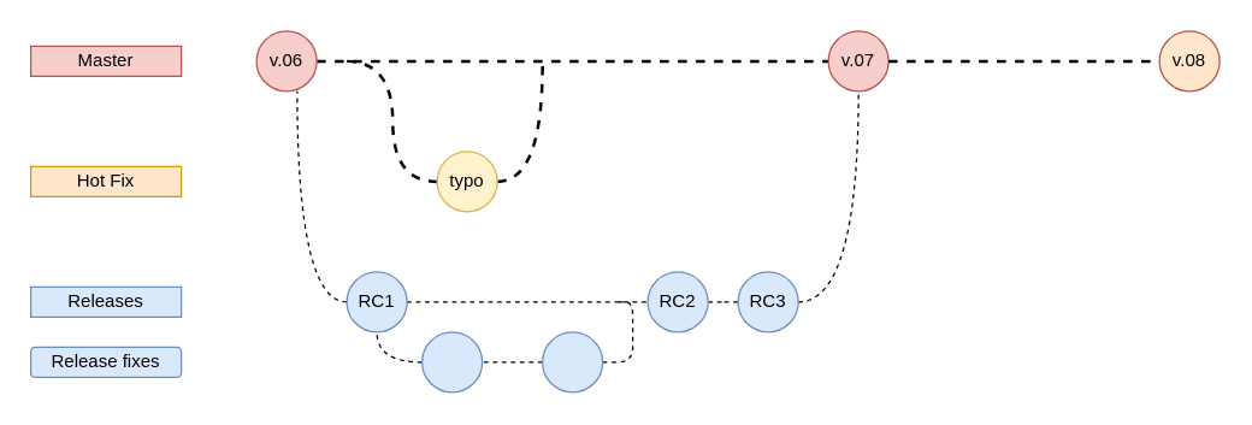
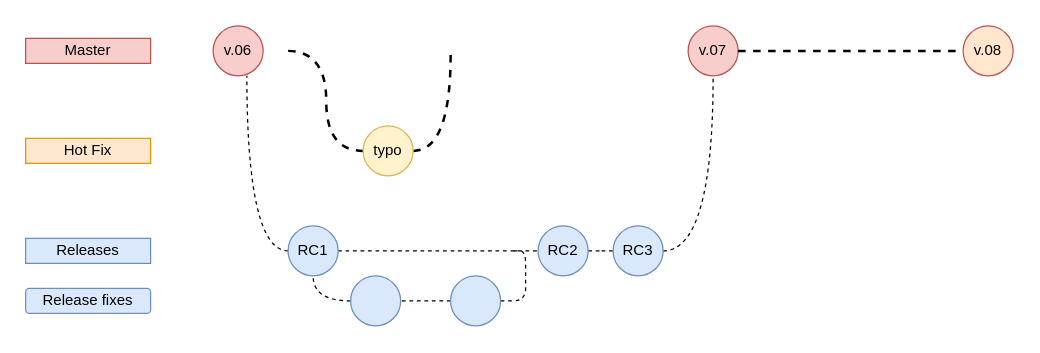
  <mxCell id="0" />
  <mxCell id="1" parent="0" />
- <mxCell id="2" value="" style="edgeStyle=orthogonalEdgeStyle;orthogonalLoop=1;jettySize=auto;html=1;fontFamily=Helvetica;fontSize=12;fontColor=default;rounded=0;dashed=1;strokeWidth=2;endArrow=none;endFill=0;" edge="1" parent="1" source="4" target="5"><mxGeometry relative="1" as="geometry" /></mxCell>
  <mxCell id="3" value="" style="edgeStyle=orthogonalEdgeStyle;orthogonalLoop=1;jettySize=auto;html=1;fontFamily=Helvetica;fontSize=12;fontColor=default;endArrow=none;endFill=0;dashed=1;strokeWidth=2;curved=1;entryX=0;entryY=0.5;entryDx=0;entryDy=0;" edge="1" parent="1" target="12"><mxGeometry relative="1" as="geometry"><mxPoint x="230" y="40" as="sourcePoint" /></mxGeometry></mxCell>
  <mxCell id="4" value="v.06" style="ellipse;whiteSpace=wrap;html=1;aspect=fixed;fillColor=#f8cecc;strokeColor=#b85450;" vertex="1" parent="1"><mxGeometry x="170" y="20" width="40" height="40" as="geometry" /></mxCell>
  <mxCell id="5" value="v.07" style="ellipse;whiteSpace=wrap;html=1;aspect=fixed;fillColor=#f8cecc;strokeColor=#b85450;" vertex="1" parent="1"><mxGeometry x="550" y="20" width="40" height="40" as="geometry" /></mxCell>
  <mxCell id="6" value="" style="edgeStyle=orthogonalEdgeStyle;orthogonalLoop=1;jettySize=auto;html=1;fontFamily=Helvetica;fontSize=12;fontColor=default;endArrow=none;endFill=0;dashed=1;strokeWidth=2;" edge="1" parent="1" source="5" target="7"><mxGeometry relative="1" as="geometry"><mxPoint x="310" y="40" as="sourcePoint" /></mxGeometry></mxCell>
  <mxCell id="7" value="v.08" style="ellipse;whiteSpace=wrap;html=1;aspect=fixed;fillColor=#ffe6cc;strokeColor=#b85450;" vertex="1" parent="1"><mxGeometry x="770" y="20" width="40" height="40" as="geometry" /></mxCell>
  <mxCell id="8" value="Master" style="rounded=0;whiteSpace=wrap;html=1;fontFamily=Helvetica;fontSize=12;strokeColor=#b85450;fillColor=#f8cecc;" vertex="1" parent="1"><mxGeometry x="20" y="30" width="100" height="20" as="geometry" /></mxCell>
  <mxCell id="9" value="Hot Fix" style="rounded=0;whiteSpace=wrap;html=1;fontFamily=Helvetica;fontSize=12;strokeColor=#d79b00;fillColor=#ffe6cc;" vertex="1" parent="1"><mxGeometry x="20" y="110" width="100" height="20" as="geometry" /></mxCell>
  <mxCell id="10" value="Releases" style="rounded=0;whiteSpace=wrap;html=1;fontFamily=Helvetica;fontSize=12;fontColor=default;strokeColor=#6c8ebf;fillColor=#dae8fc;" vertex="1" parent="1"><mxGeometry x="20" y="190" width="100" height="20" as="geometry" /></mxCell>
  <mxCell id="11" style="edgeStyle=orthogonalEdgeStyle;orthogonalLoop=1;jettySize=auto;html=1;fontFamily=Helvetica;fontSize=12;fontColor=default;endArrow=none;endFill=0;curved=1;dashed=1;strokeWidth=2;" edge="1" parent="1" source="12"><mxGeometry relative="1" as="geometry"><mxPoint x="360" y="40" as="targetPoint" /></mxGeometry></mxCell>
  <mxCell id="12" value="typo" style="ellipse;whiteSpace=wrap;html=1;aspect=fixed;fillColor=#fff2cc;strokeColor=#d6b656;" vertex="1" parent="1"><mxGeometry x="290" y="100" width="40" height="40" as="geometry" /></mxCell>
  <mxCell id="13" style="edgeStyle=orthogonalEdgeStyle;orthogonalLoop=1;jettySize=auto;html=1;entryX=0.675;entryY=1;entryDx=0;entryDy=0;entryPerimeter=0;fontFamily=Helvetica;fontSize=12;fontColor=default;endArrow=none;endFill=0;curved=1;dashed=1;exitX=0;exitY=0.5;exitDx=0;exitDy=0;" edge="1" parent="1" source="15" target="4"><mxGeometry relative="1" as="geometry" /></mxCell>
  <mxCell id="14" style="edgeStyle=orthogonalEdgeStyle;orthogonalLoop=1;jettySize=auto;html=1;fontFamily=Helvetica;fontSize=12;fontColor=default;endArrow=none;endFill=0;dashed=1;strokeWidth=1;curved=1;" edge="1" parent="1" source="15" target="17"><mxGeometry relative="1" as="geometry" /></mxCell>
  <mxCell id="15" value="RC1" style="ellipse;whiteSpace=wrap;html=1;fontFamily=Helvetica;fontSize=12;fontColor=default;strokeColor=#6c8ebf;fillColor=#dae8fc;" vertex="1" parent="1"><mxGeometry x="230" y="180" width="40" height="40" as="geometry" /></mxCell>
  <mxCell id="16" style="edgeStyle=orthogonalEdgeStyle;orthogonalLoop=1;jettySize=auto;html=1;fontFamily=Helvetica;fontSize=12;fontColor=default;endArrow=none;endFill=0;curved=1;dashed=1;strokeWidth=1;" edge="1" parent="1" source="17" target="25"><mxGeometry relative="1" as="geometry" /></mxCell>
  <mxCell id="17" value="RC2" style="ellipse;whiteSpace=wrap;html=1;fontFamily=Helvetica;fontSize=12;fontColor=default;strokeColor=#6c8ebf;fillColor=#dae8fc;" vertex="1" parent="1"><mxGeometry x="430" y="180" width="40" height="40" as="geometry" /></mxCell>
  <mxCell id="18" value="Release fixes" style="whiteSpace=wrap;html=1;fontFamily=Helvetica;fontSize=12;fontColor=default;strokeColor=#6c8ebf;fillColor=#dae8fc;rounded=1;" vertex="1" parent="1"><mxGeometry x="20" y="230" width="100" height="20" as="geometry" /></mxCell>
  <mxCell id="19" style="edgeStyle=orthogonalEdgeStyle;orthogonalLoop=1;jettySize=auto;html=1;entryX=0.5;entryY=1;entryDx=0;entryDy=0;fontFamily=Helvetica;fontSize=12;fontColor=default;endArrow=none;endFill=0;curved=1;dashed=1;" edge="1" parent="1" source="20" target="15"><mxGeometry relative="1" as="geometry" /></mxCell>
  <mxCell id="20" value="" style="ellipse;whiteSpace=wrap;html=1;fontFamily=Helvetica;fontSize=12;fontColor=default;strokeColor=#6c8ebf;fillColor=#dae8fc;" vertex="1" parent="1"><mxGeometry x="280" y="220" width="40" height="40" as="geometry" /></mxCell>
  <mxCell id="21" style="edgeStyle=orthogonalEdgeStyle;orthogonalLoop=1;jettySize=auto;html=1;entryX=1;entryY=0.5;entryDx=0;entryDy=0;fontFamily=Helvetica;fontSize=12;fontColor=default;endArrow=none;endFill=0;dashed=1;" edge="1" parent="1" source="23" target="20"><mxGeometry relative="1" as="geometry" /></mxCell>
  <mxCell id="22" style="edgeStyle=orthogonalEdgeStyle;orthogonalLoop=1;jettySize=auto;html=1;exitX=1;exitY=0.5;exitDx=0;exitDy=0;fontFamily=Helvetica;fontSize=12;fontColor=default;endArrow=none;endFill=0;dashed=1;" edge="1" parent="1" source="23"><mxGeometry relative="1" as="geometry"><mxPoint x="410" y="200" as="targetPoint" /></mxGeometry></mxCell>
  <mxCell id="23" value="" style="ellipse;whiteSpace=wrap;html=1;fontFamily=Helvetica;fontSize=12;fontColor=default;strokeColor=#6c8ebf;fillColor=#dae8fc;" vertex="1" parent="1"><mxGeometry x="360" y="220" width="40" height="40" as="geometry" /></mxCell>
  <mxCell id="24" style="edgeStyle=orthogonalEdgeStyle;orthogonalLoop=1;jettySize=auto;html=1;entryX=0.5;entryY=1;entryDx=0;entryDy=0;fontFamily=Helvetica;fontSize=12;fontColor=default;endArrow=none;endFill=0;curved=1;dashed=1;strokeWidth=1;" edge="1" parent="1" source="25" target="5"><mxGeometry relative="1" as="geometry" /></mxCell>
  <mxCell id="25" value="RC3" style="ellipse;whiteSpace=wrap;html=1;fontFamily=Helvetica;fontSize=12;fontColor=default;strokeColor=#6c8ebf;fillColor=#dae8fc;" vertex="1" parent="1"><mxGeometry x="490" y="180" width="40" height="40" as="geometry" /></mxCell>
